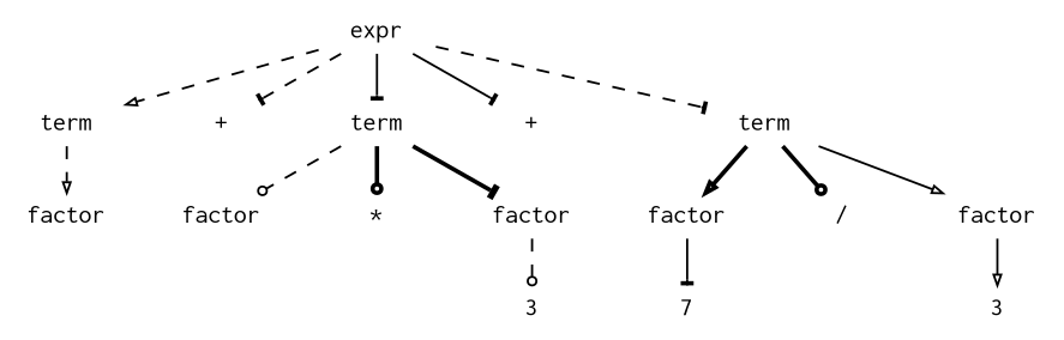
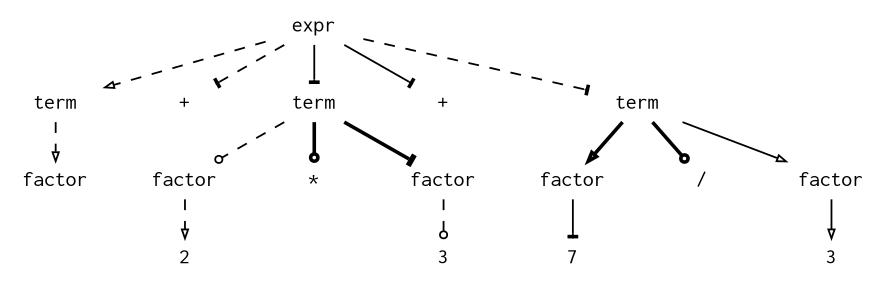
  digraph {
    ranksep=.3
    node [fontname=Courier fontsize=12 shape=none]
    edge [arrowhead=onormal arrowsize=.5 style=dashed]
    n1 [height=.1 label=expr]
    n2 [height=.1 label=term]
    n3 [height=.1 label="+"]
    n4 [height=.1 label=term]
    n5 [height=.1 label="+"]
    n6 [height=.1 label=term]
    n7 [height=.1 label=factor]
    n8 [height=.1 label=factor]
    n9 [height=.1 label="*"]
    n10 [height=.1 label=factor]
    n11 [height=.1 label=factor]
    n12 [height=.1 label="/"]
    n13 [height=.1 label=factor]
+   n14 [height=.1 label=2]
    n15 [height=.1 label=3]
    n16 [height=.1 label=7]
    n17 [height=.1 label=3]
    n1 -> n2
    n1 -> n3 [arrowhead=tee]
    n1 -> n4 [arrowhead=tee style=solid]
    n1 -> n5 [arrowhead=tee style=solid]
    n1 -> n6 [arrowhead=tee]
    n2 -> n7
    n4 -> n8 [arrowhead=odot]
    n4 -> n9 [arrowhead=odot style=bold]
    n4 -> n10 [arrowhead=tee style=bold]
    n6 -> n11 [style=bold]
    n6 -> n12 [arrowhead=odot style=bold]
    n6 -> n13 [style=solid]
+   n8 -> n14
    n10 -> n15 [arrowhead=odot]
    n11 -> n16 [arrowhead=tee style=solid]
    n13 -> n17 [style=solid]
  }
